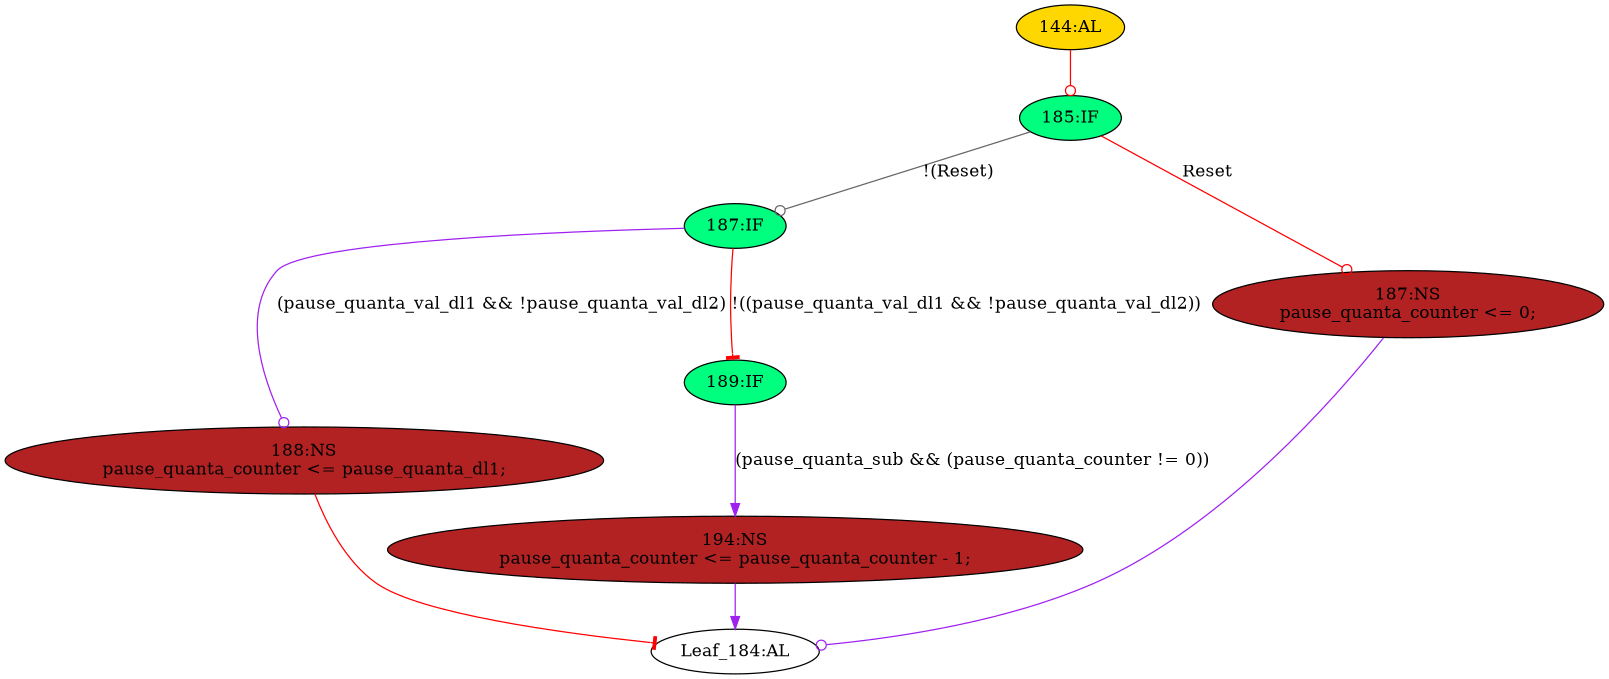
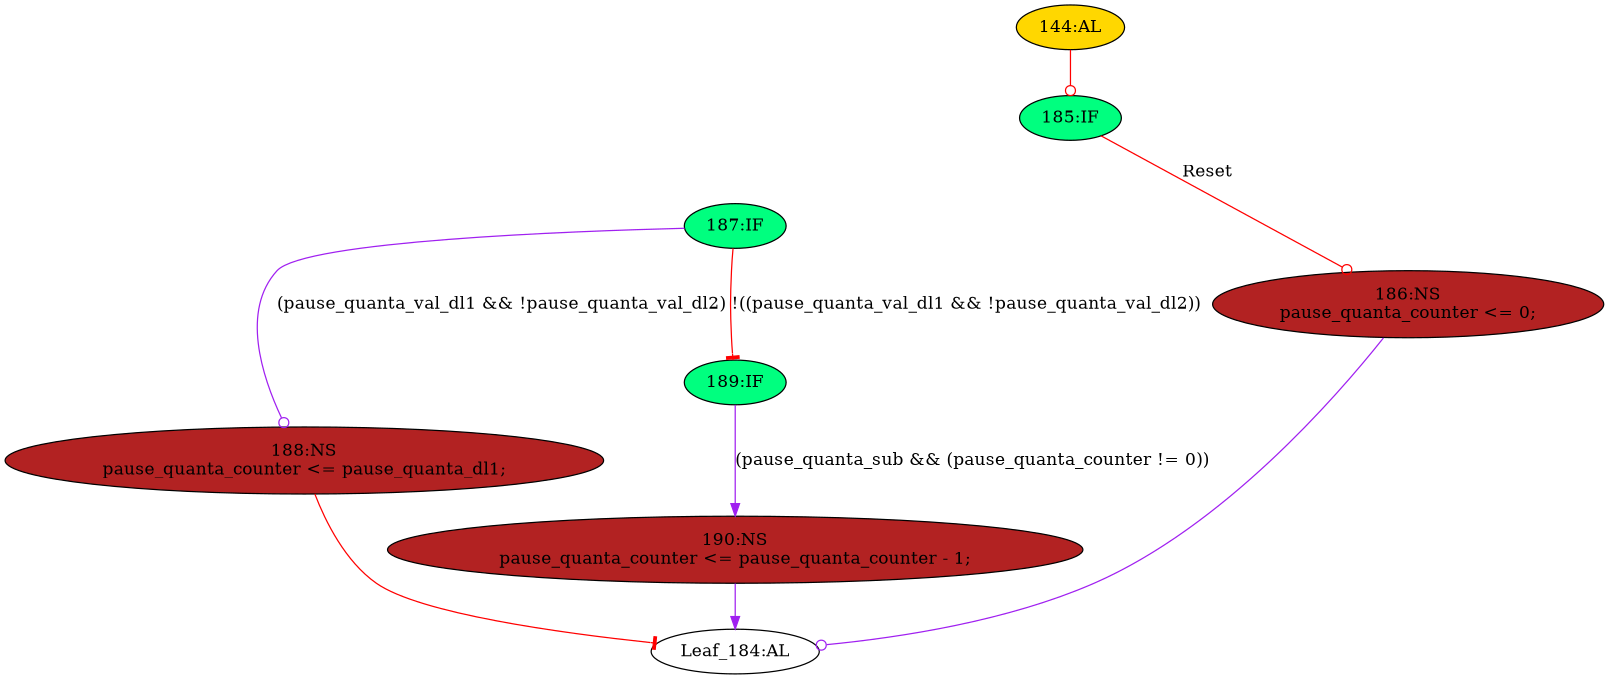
  strict digraph {
    node [fillcolor=springgreen statements="[]" style=filled typ=IfStatement]
    edge [arrowhead=odot color=red cond="[]" lineno=None]
    n1 [ast="<pyverilog.vparser.ast.Always object at 0x7f5c9ac70390>" clk_sens=True fillcolor=gold label="144:AL" sens="['Clk', 'Reset']" typ=Always use_var="['Reset', 'pause_quanta_val_dl2', 'pause_quanta_val_dl1', 'pause_quanta_sub', 'pause_quanta_dl1', 'pause_quanta_counter']"]
    n2 [ast="<pyverilog.vparser.ast.IfStatement object at 0x7f5c9ac70190>" label="185:IF"]
    n3 [ast="<pyverilog.vparser.ast.IfStatement object at 0x7f5c9ac70590>" label="187:IF"]
-   n4 [ast="<pyverilog.vparser.ast.NonblockingSubstitution object at 0x7f5c9ac70c90>" fillcolor=firebrick label="187:NS\npause_quanta_counter <= 0;" statements="[<pyverilog.vparser.ast.NonblockingSubstitution object at 0x7f5c9ac70c90>]" typ=NonblockingSubstitution]
+   n4 [ast="<pyverilog.vparser.ast.NonblockingSubstitution object at 0x7f5c9ac70c90>" fillcolor=firebrick label="186:NS\npause_quanta_counter <= 0;" statements="[<pyverilog.vparser.ast.NonblockingSubstitution object at 0x7f5c9ac70c90>]" typ=NonblockingSubstitution]
    n5 [ast="<pyverilog.vparser.ast.NonblockingSubstitution object at 0x7f5c9ac70a10>" fillcolor=firebrick label="188:NS\npause_quanta_counter <= pause_quanta_dl1;" statements="[<pyverilog.vparser.ast.NonblockingSubstitution object at 0x7f5c9ac70a10>]" typ=NonblockingSubstitution]
    n6 [ast="<pyverilog.vparser.ast.IfStatement object at 0x7f5c9ac705d0>" label="189:IF"]
    n7 [def_var="['pause_quanta_counter']" label="Leaf_184:AL" fillcolor="" statements="" style="" typ=""]
-   n8 [ast="<pyverilog.vparser.ast.NonblockingSubstitution object at 0x7f5c9ac70650>" fillcolor=firebrick label="194:NS\npause_quanta_counter <= pause_quanta_counter - 1;" statements="[<pyverilog.vparser.ast.NonblockingSubstitution object at 0x7f5c9ac70650>]" typ=NonblockingSubstitution]
+   n8 [ast="<pyverilog.vparser.ast.NonblockingSubstitution object at 0x7f5c9ac70650>" fillcolor=firebrick label="190:NS\npause_quanta_counter <= pause_quanta_counter - 1;" statements="[<pyverilog.vparser.ast.NonblockingSubstitution object at 0x7f5c9ac70650>]" typ=NonblockingSubstitution]
    n1 -> n2
-   n2 -> n3 [color=gray40 cond="['Reset']" label="!(Reset)" lineno=185]
    n2 -> n4 [cond="['Reset']" label=Reset lineno=185]
    n3 -> n5 [color=purple cond="['pause_quanta_val_dl1', 'pause_quanta_val_dl2']" label="(pause_quanta_val_dl1 && !pause_quanta_val_dl2)" lineno=187]
    n3 -> n6 [arrowhead=tee cond="['pause_quanta_val_dl1', 'pause_quanta_val_dl2']" label="!((pause_quanta_val_dl1 && !pause_quanta_val_dl2))" lineno=187]
    n4 -> n7 [color=purple]
    n5 -> n7 [arrowhead=tee]
    n6 -> n8 [arrowhead=normal color=purple cond="['pause_quanta_sub', 'pause_quanta_counter']" label="(pause_quanta_sub && (pause_quanta_counter != 0))" lineno=189]
    n8 -> n7 [arrowhead=normal color=purple]
  }
